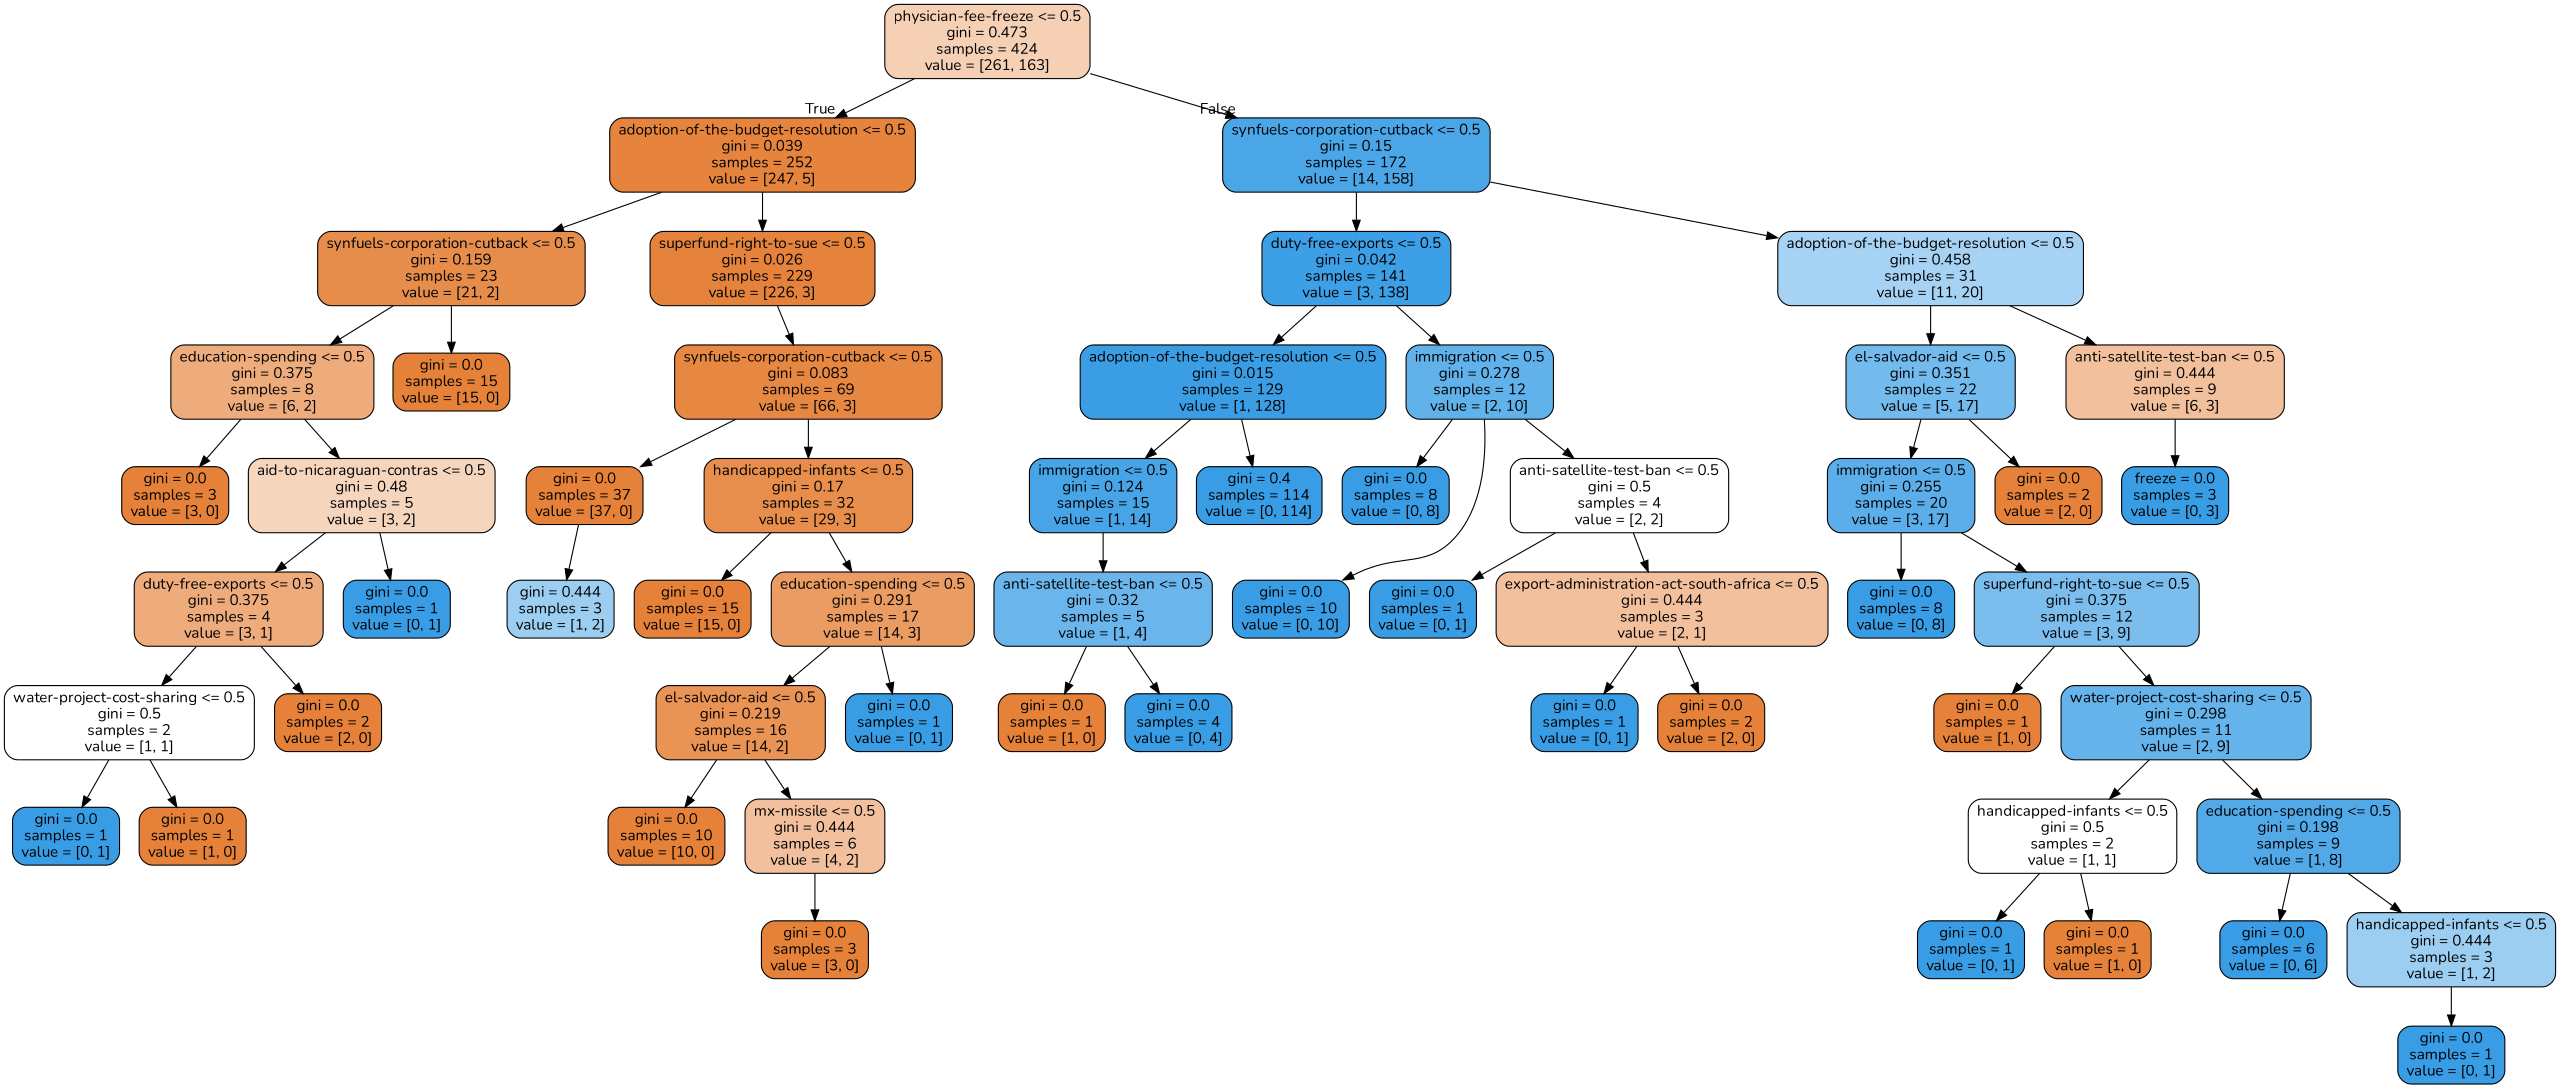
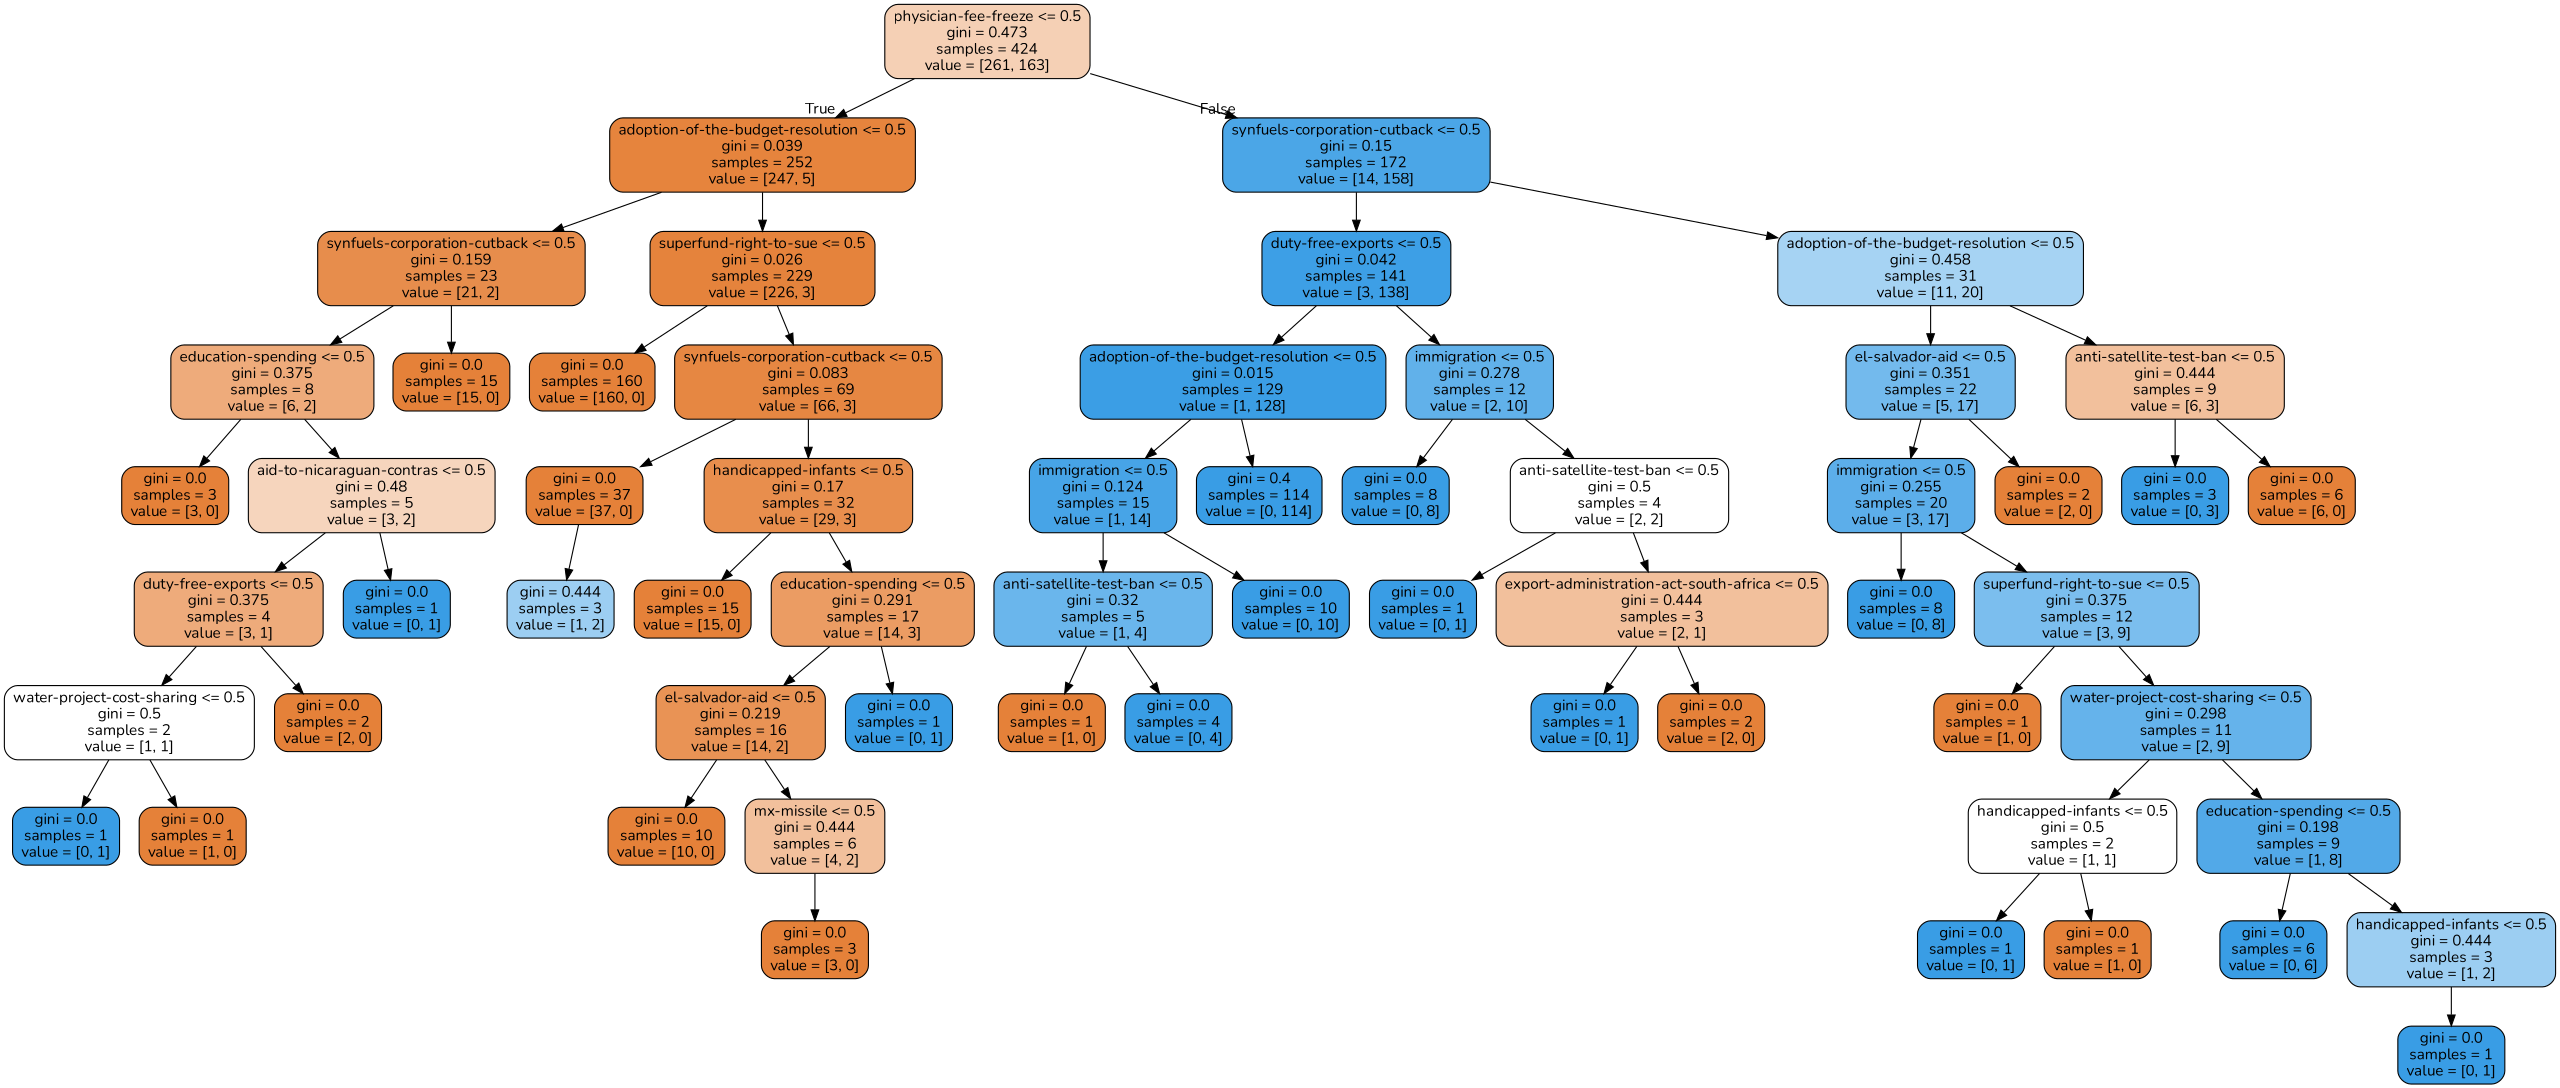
  digraph {
    fontname=Nunito
    node [color=black fillcolor="#e58139" fontname=Nunito shape=box style="filled, rounded"]
    edge [fontname=Nunito]
    n1 [fillcolor="#f5d0b5" label="physician-fee-freeze <= 0.5\ngini = 0.473\nsamples = 424\nvalue = [261, 163]"]
    n2 [fillcolor="#e6843d" label="adoption-of-the-budget-resolution <= 0.5\ngini = 0.039\nsamples = 252\nvalue = [247, 5]"]
    n3 [fillcolor="#4ba6e7" label="synfuels-corporation-cutback <= 0.5\ngini = 0.15\nsamples = 172\nvalue = [14, 158]"]
    n4 [fillcolor="#e78d4c" label="synfuels-corporation-cutback <= 0.5\ngini = 0.159\nsamples = 23\nvalue = [21, 2]"]
    n5 [fillcolor="#e5833c" label="superfund-right-to-sue <= 0.5\ngini = 0.026\nsamples = 229\nvalue = [226, 3]"]
    n6 [fillcolor="#3d9fe6" label="duty-free-exports <= 0.5\ngini = 0.042\nsamples = 141\nvalue = [3, 138]"]
    n7 [fillcolor="#a6d3f3" label="adoption-of-the-budget-resolution <= 0.5\ngini = 0.458\nsamples = 31\nvalue = [11, 20]"]
    n8 [fillcolor="#eeab7b" label="education-spending <= 0.5\ngini = 0.375\nsamples = 8\nvalue = [6, 2]"]
    n9 [label="gini = 0.0\nsamples = 15\nvalue = [15, 0]"]
+   n10 [label="gini = 0.0\nsamples = 160\nvalue = [160, 0]"]
    n11 [fillcolor="#e68742" label="synfuels-corporation-cutback <= 0.5\ngini = 0.083\nsamples = 69\nvalue = [66, 3]"]
    n12 [fillcolor="#f6d5bd" label="aid-to-nicaraguan-contras <= 0.5\ngini = 0.48\nsamples = 5\nvalue = [3, 2]"]
    n13 [label="gini = 0.0\nsamples = 3\nvalue = [3, 0]"]
    n14 [fillcolor="#399de5" label="gini = 0.0\nsamples = 1\nvalue = [0, 1]"]
    n15 [fillcolor="#eeab7b" label="duty-free-exports <= 0.5\ngini = 0.375\nsamples = 4\nvalue = [3, 1]"]
    n16 [fillcolor="#ffffff" label="water-project-cost-sharing <= 0.5\ngini = 0.5\nsamples = 2\nvalue = [1, 1]"]
    n17 [label="gini = 0.0\nsamples = 2\nvalue = [2, 0]"]
    n18 [fillcolor="#399de5" label="gini = 0.0\nsamples = 1\nvalue = [0, 1]"]
    n19 [label="gini = 0.0\nsamples = 1\nvalue = [1, 0]"]
    n20 [fillcolor="#e88e4d" label="handicapped-infants <= 0.5\ngini = 0.17\nsamples = 32\nvalue = [29, 3]"]
    n21 [label="gini = 0.0\nsamples = 37\nvalue = [37, 0]"]
    n22 [fillcolor="#eb9c63" label="education-spending <= 0.5\ngini = 0.291\nsamples = 17\nvalue = [14, 3]"]
    n23 [label="gini = 0.0\nsamples = 15\nvalue = [15, 0]"]
    n24 [fillcolor="#9ccef2" label="gini = 0.444\nsamples = 3\nvalue = [1, 2]"]
    n25 [fillcolor="#e99355" label="el-salvador-aid <= 0.5\ngini = 0.219\nsamples = 16\nvalue = [14, 2]"]
    n26 [fillcolor="#399de5" label="gini = 0.0\nsamples = 1\nvalue = [0, 1]"]
    n27 [label="gini = 0.0\nsamples = 10\nvalue = [10, 0]"]
    n28 [fillcolor="#f2c09c" label="mx-missile <= 0.5\ngini = 0.444\nsamples = 6\nvalue = [4, 2]"]
    n29 [label="gini = 0.0\nsamples = 3\nvalue = [3, 0]"]
    n30 [fillcolor="#3b9ee5" label="adoption-of-the-budget-resolution <= 0.5\ngini = 0.015\nsamples = 129\nvalue = [1, 128]"]
    n31 [fillcolor="#61b1ea" label="immigration <= 0.5\ngini = 0.278\nsamples = 12\nvalue = [2, 10]"]
    n32 [fillcolor="#73baed" label="el-salvador-aid <= 0.5\ngini = 0.351\nsamples = 22\nvalue = [5, 17]"]
    n33 [fillcolor="#f2c09c" label="anti-satellite-test-ban <= 0.5\ngini = 0.444\nsamples = 9\nvalue = [6, 3]"]
    n34 [fillcolor="#399de5" label="gini = 0.4\nsamples = 114\nvalue = [0, 114]"]
    n35 [fillcolor="#47a4e7" label="immigration <= 0.5\ngini = 0.124\nsamples = 15\nvalue = [1, 14]"]
    n36 [fillcolor="#ffffff" label="anti-satellite-test-ban <= 0.5\ngini = 0.5\nsamples = 4\nvalue = [2, 2]"]
    n37 [fillcolor="#399de5" label="gini = 0.0\nsamples = 8\nvalue = [0, 8]"]
    n38 [fillcolor="#6ab6ec" label="anti-satellite-test-ban <= 0.5\ngini = 0.32\nsamples = 5\nvalue = [1, 4]"]
    n39 [fillcolor="#399de5" label="gini = 0.0\nsamples = 10\nvalue = [0, 10]"]
    n40 [label="gini = 0.0\nsamples = 1\nvalue = [1, 0]"]
    n41 [fillcolor="#399de5" label="gini = 0.0\nsamples = 4\nvalue = [0, 4]"]
    n42 [fillcolor="#f2c09c" label="export-administration-act-south-africa <= 0.5\ngini = 0.444\nsamples = 3\nvalue = [2, 1]"]
    n43 [fillcolor="#399de5" label="gini = 0.0\nsamples = 1\nvalue = [0, 1]"]
    n44 [fillcolor="#399de5" label="gini = 0.0\nsamples = 1\nvalue = [0, 1]"]
    n45 [label="gini = 0.0\nsamples = 2\nvalue = [2, 0]"]
    n46 [label="gini = 0.0\nsamples = 2\nvalue = [2, 0]"]
    n47 [fillcolor="#5caeea" label="immigration <= 0.5\ngini = 0.255\nsamples = 20\nvalue = [3, 17]"]
-   n49 [fillcolor="#399de5" label="freeze = 0.0\nsamples = 3\nvalue = [0, 3]"]
+   n48 [label="gini = 0.0\nsamples = 6\nvalue = [6, 0]"]
+   n49 [fillcolor="#399de5" label="gini = 0.0\nsamples = 3\nvalue = [0, 3]"]
    n50 [fillcolor="#7bbeee" label="superfund-right-to-sue <= 0.5\ngini = 0.375\nsamples = 12\nvalue = [3, 9]"]
    n51 [fillcolor="#399de5" label="gini = 0.0\nsamples = 8\nvalue = [0, 8]"]
    n52 [label="gini = 0.0\nsamples = 1\nvalue = [1, 0]"]
    n53 [fillcolor="#65b3eb" label="water-project-cost-sharing <= 0.5\ngini = 0.298\nsamples = 11\nvalue = [2, 9]"]
    n54 [fillcolor="#ffffff" label="handicapped-infants <= 0.5\ngini = 0.5\nsamples = 2\nvalue = [1, 1]"]
    n55 [fillcolor="#52a9e8" label="education-spending <= 0.5\ngini = 0.198\nsamples = 9\nvalue = [1, 8]"]
    n56 [label="gini = 0.0\nsamples = 1\nvalue = [1, 0]"]
    n57 [fillcolor="#399de5" label="gini = 0.0\nsamples = 1\nvalue = [0, 1]"]
    n58 [fillcolor="#9ccef2" label="handicapped-infants <= 0.5\ngini = 0.444\nsamples = 3\nvalue = [1, 2]"]
    n59 [fillcolor="#399de5" label="gini = 0.0\nsamples = 6\nvalue = [0, 6]"]
    n60 [fillcolor="#399de5" label="gini = 0.0\nsamples = 1\nvalue = [0, 1]"]
    n1 -> n2 [headlabel=True labelangle=45 labeldistance=2.5]
    n1 -> n3 [headlabel=False labelangle=-45 labeldistance=2.5]
    n2 -> n4
    n2 -> n5
    n3 -> n6
    n3 -> n7
    n4 -> n8
    n4 -> n9
+   n5 -> n10
    n5 -> n11
    n6 -> n30
    n6 -> n31
    n7 -> n32
    n7 -> n33
    n8 -> n12
    n8 -> n13
    n11 -> n20
    n11 -> n21
    n12 -> n14
    n12 -> n15
    n15 -> n16
    n15 -> n17
    n16 -> n18
    n16 -> n19
    n20 -> n22
    n20 -> n23
    n21 -> n24
    n22 -> n25
    n22 -> n26
    n25 -> n27
    n25 -> n28
    n28 -> n29
    n30 -> n34
    n30 -> n35
    n31 -> n36
    n31 -> n37
    n32 -> n46
    n32 -> n47
+   n33 -> n48
    n33 -> n49
    n35 -> n38
-   n31 -> n39
+   n35 -> n39
    n36 -> n42
    n36 -> n43
    n38 -> n40
    n38 -> n41
    n42 -> n44
    n42 -> n45
    n47 -> n50
    n47 -> n51
    n50 -> n52
    n50 -> n53
    n53 -> n54
    n53 -> n55
    n54 -> n56
    n54 -> n57
    n55 -> n58
    n55 -> n59
    n58 -> n60
  }
